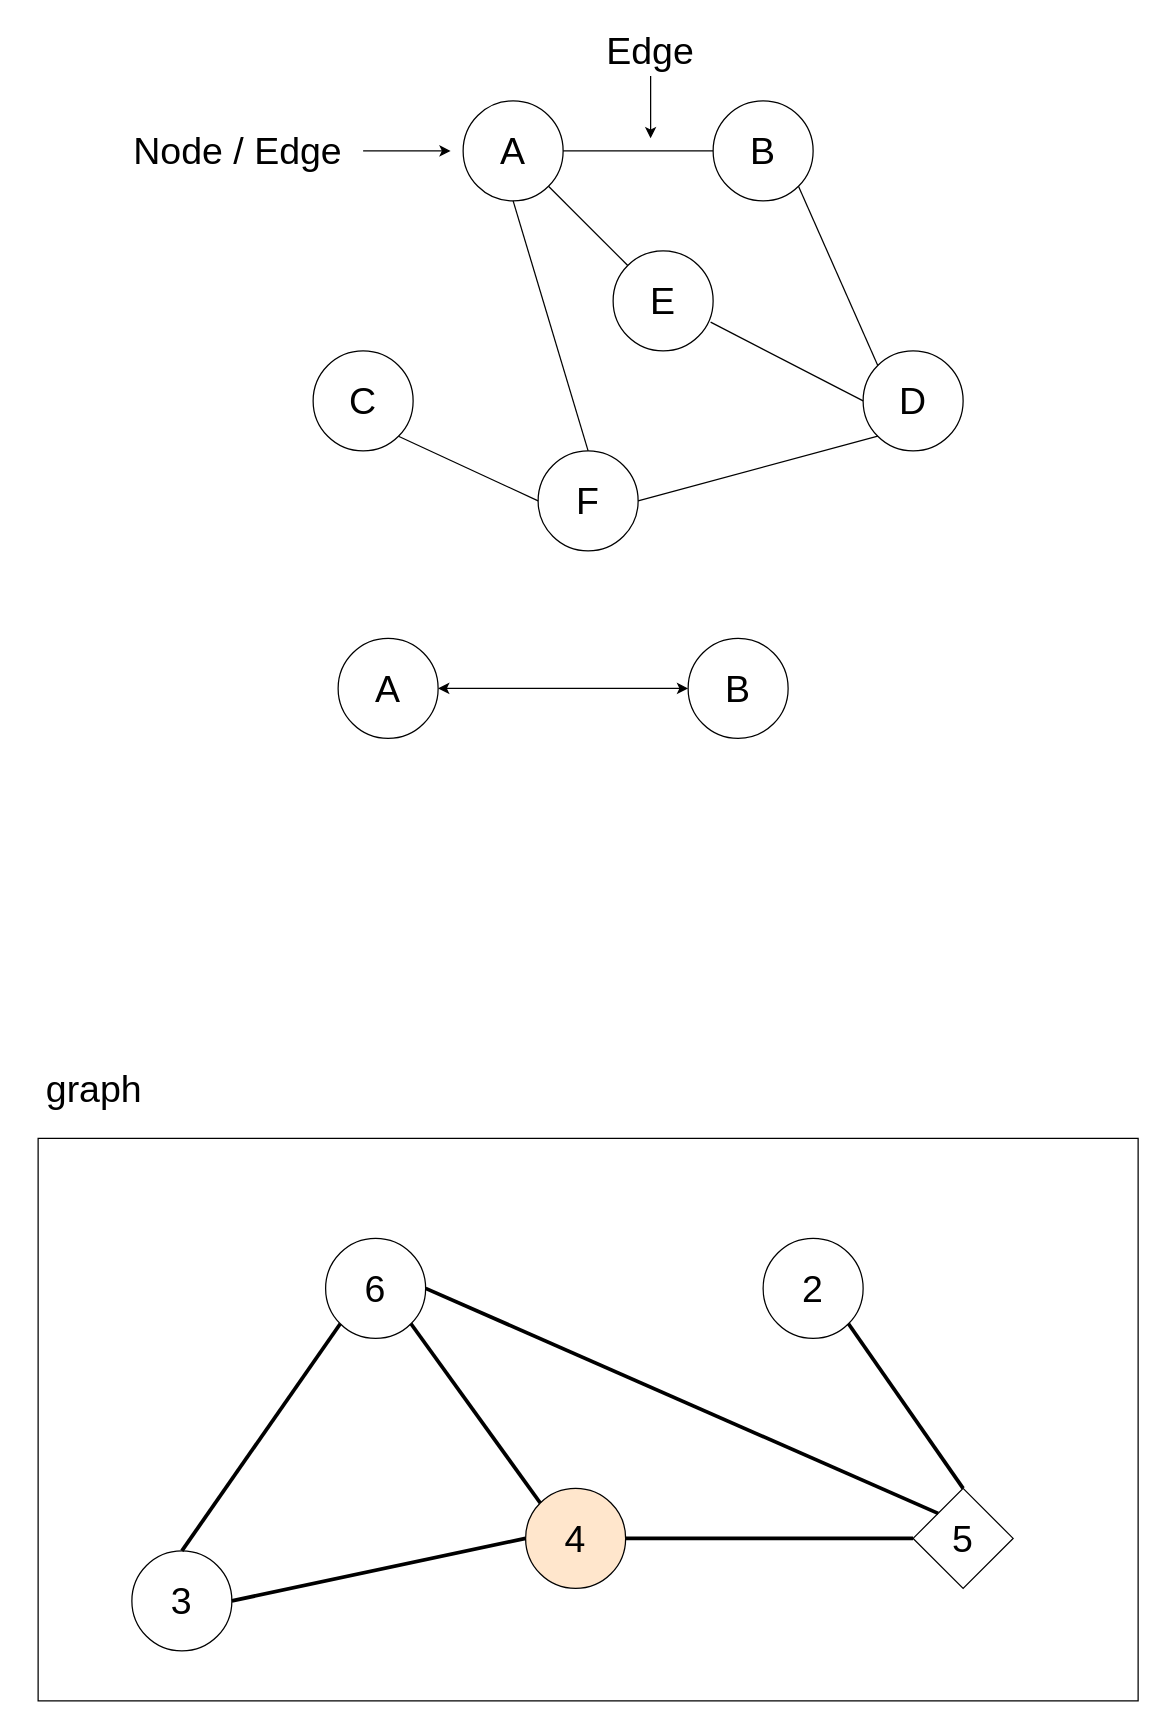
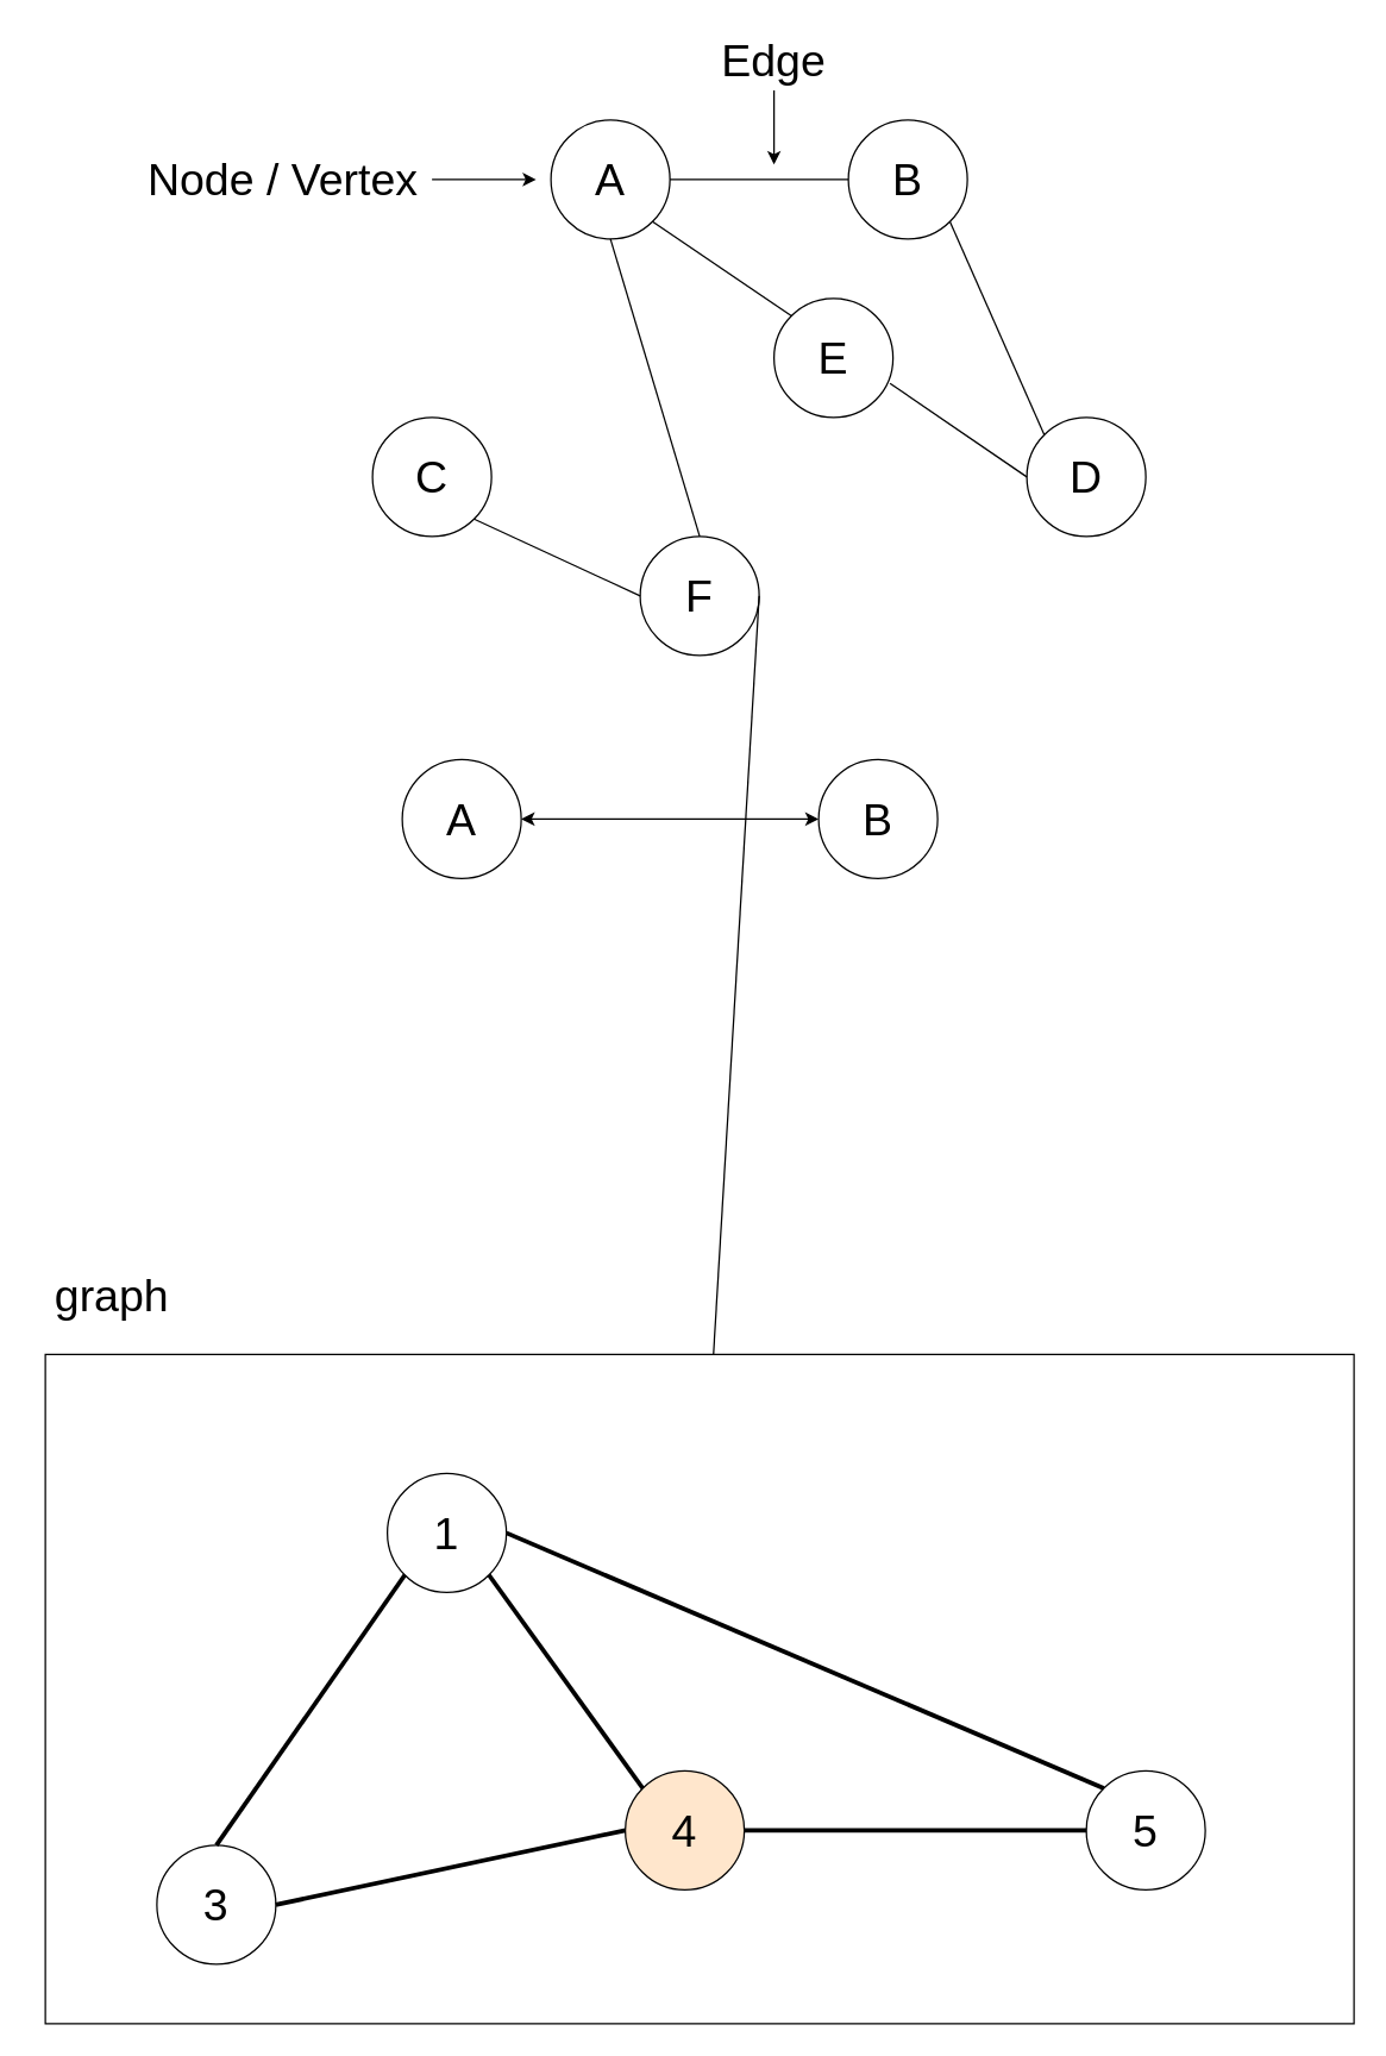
  <mxCell id="0" />
  <mxCell id="1" parent="0" />
  <mxCell id="2" value="&lt;font style=&quot;font-size: 30px&quot;&gt;A&lt;/font&gt;" style="ellipse;whiteSpace=wrap;html=1;aspect=fixed;" vertex="1" parent="1"><mxGeometry x="370" y="80" width="80" height="80" as="geometry" /></mxCell>
  <mxCell id="3" value="&lt;font style=&quot;font-size: 30px&quot;&gt;B&lt;/font&gt;" style="ellipse;whiteSpace=wrap;html=1;aspect=fixed;" vertex="1" parent="1"><mxGeometry x="570" y="80" width="80" height="80" as="geometry" /></mxCell>
- <mxCell id="4" value="&lt;font style=&quot;font-size: 30px&quot;&gt;E&lt;/font&gt;" style="ellipse;whiteSpace=wrap;html=1;aspect=fixed;" vertex="1" parent="1"><mxGeometry x="490" y="200" width="80" height="80" as="geometry" /></mxCell>
+ <mxCell id="4" value="&lt;font style=&quot;font-size: 30px&quot;&gt;E&lt;/font&gt;" style="ellipse;whiteSpace=wrap;html=1;aspect=fixed;" vertex="1" parent="1"><mxGeometry x="520" y="200" width="80" height="80" as="geometry" /></mxCell>
  <mxCell id="5" value="&lt;font style=&quot;font-size: 30px&quot;&gt;D&lt;/font&gt;" style="ellipse;whiteSpace=wrap;html=1;aspect=fixed;" vertex="1" parent="1"><mxGeometry x="690" y="280" width="80" height="80" as="geometry" /></mxCell>
  <mxCell id="6" value="&lt;font style=&quot;font-size: 30px&quot;&gt;C&lt;/font&gt;" style="ellipse;whiteSpace=wrap;html=1;aspect=fixed;" vertex="1" parent="1"><mxGeometry x="250" y="280" width="80" height="80" as="geometry" /></mxCell>
  <mxCell id="7" value="&lt;font style=&quot;font-size: 30px&quot;&gt;F&lt;/font&gt;" style="ellipse;whiteSpace=wrap;html=1;aspect=fixed;" vertex="1" parent="1"><mxGeometry x="430" y="360" width="80" height="80" as="geometry" /></mxCell>
  <mxCell id="8" style="edgeStyle=orthogonalEdgeStyle;rounded=0;orthogonalLoop=1;jettySize=auto;html=1;" edge="1" parent="1" source="9"><mxGeometry relative="1" as="geometry"><mxPoint x="360" y="120" as="targetPoint" /></mxGeometry></mxCell>
- <mxCell id="9" value="&lt;font style=&quot;font-size: 30px&quot;&gt;Node / Edge&lt;/font&gt;" style="text;html=1;strokeColor=none;fillColor=none;align=center;verticalAlign=middle;whiteSpace=wrap;rounded=0;" vertex="1" parent="1"><mxGeometry x="90" y="105" width="200" height="30" as="geometry" /></mxCell>
+ <mxCell id="9" value="&lt;font style=&quot;font-size: 30px&quot;&gt;Node / Vertex&lt;/font&gt;" style="text;html=1;strokeColor=none;fillColor=none;align=center;verticalAlign=middle;whiteSpace=wrap;rounded=0;" vertex="1" parent="1"><mxGeometry x="90" y="105" width="200" height="30" as="geometry" /></mxCell>
  <mxCell id="10" value="" style="endArrow=none;html=1;exitX=1;exitY=0.5;exitDx=0;exitDy=0;entryX=0;entryY=0.5;entryDx=0;entryDy=0;" edge="1" parent="1" source="2" target="3"><mxGeometry width="50" height="50" relative="1" as="geometry"><mxPoint x="480" y="130" as="sourcePoint" /><mxPoint x="530" y="80" as="targetPoint" /></mxGeometry></mxCell>
  <mxCell id="11" value="" style="endArrow=none;html=1;exitX=0.5;exitY=1;exitDx=0;exitDy=0;entryX=0.5;entryY=0;entryDx=0;entryDy=0;" edge="1" parent="1" source="2" target="7"><mxGeometry width="50" height="50" relative="1" as="geometry"><mxPoint x="410" y="190" as="sourcePoint" /><mxPoint x="530" y="190" as="targetPoint" /></mxGeometry></mxCell>
  <mxCell id="12" value="" style="endArrow=none;html=1;exitX=1;exitY=1;exitDx=0;exitDy=0;entryX=0;entryY=0.5;entryDx=0;entryDy=0;" edge="1" parent="1" source="6" target="7"><mxGeometry width="50" height="50" relative="1" as="geometry"><mxPoint x="420" y="170" as="sourcePoint" /><mxPoint x="480" y="370" as="targetPoint" /></mxGeometry></mxCell>
  <mxCell id="13" value="" style="endArrow=none;html=1;exitX=1;exitY=1;exitDx=0;exitDy=0;entryX=0;entryY=0;entryDx=0;entryDy=0;" edge="1" parent="1" source="2" target="4"><mxGeometry width="50" height="50" relative="1" as="geometry"><mxPoint x="480.004" y="160.004" as="sourcePoint" /><mxPoint x="591.72" y="211.72" as="targetPoint" /></mxGeometry></mxCell>
  <mxCell id="14" value="" style="endArrow=none;html=1;exitX=0.975;exitY=0.713;exitDx=0;exitDy=0;entryX=0;entryY=0.5;entryDx=0;entryDy=0;exitPerimeter=0;" edge="1" parent="1" source="4" target="5"><mxGeometry width="50" height="50" relative="1" as="geometry"><mxPoint x="590.004" y="208.284" as="sourcePoint" /><mxPoint x="653.436" y="271.716" as="targetPoint" /></mxGeometry></mxCell>
  <mxCell id="15" value="" style="endArrow=none;html=1;exitX=1;exitY=1;exitDx=0;exitDy=0;entryX=0;entryY=0;entryDx=0;entryDy=0;" edge="1" parent="1" source="3" target="5"><mxGeometry width="50" height="50" relative="1" as="geometry"><mxPoint x="700" y="120" as="sourcePoint" /><mxPoint x="820" y="200" as="targetPoint" /></mxGeometry></mxCell>
- <mxCell id="16" value="" style="endArrow=none;html=1;exitX=1;exitY=0.5;exitDx=0;exitDy=0;entryX=0;entryY=1;entryDx=0;entryDy=0;" edge="1" parent="1" source="7" target="5"><mxGeometry width="50" height="50" relative="1" as="geometry"><mxPoint x="568" y="400" as="sourcePoint" /><mxPoint x="690" y="462.96" as="targetPoint" /></mxGeometry></mxCell>
+ <mxCell id="16" value="" style="endArrow=none;html=1;exitX=1;exitY=0.5;exitDx=0;exitDy=0;" edge="1" parent="1" source="7" target="27"><mxGeometry width="50" height="50" relative="1" as="geometry"><mxPoint x="568" y="400" as="sourcePoint" /><mxPoint x="690" y="462.96" as="targetPoint" /></mxGeometry></mxCell>
  <mxCell id="17" style="edgeStyle=orthogonalEdgeStyle;rounded=0;orthogonalLoop=1;jettySize=auto;html=1;" edge="1" parent="1" source="18"><mxGeometry relative="1" as="geometry"><mxPoint x="520" y="110" as="targetPoint" /></mxGeometry></mxCell>
  <mxCell id="18" value="&lt;font style=&quot;font-size: 30px&quot;&gt;Edge&lt;/font&gt;" style="text;html=1;strokeColor=none;fillColor=none;align=center;verticalAlign=middle;whiteSpace=wrap;rounded=0;" vertex="1" parent="1"><mxGeometry x="465" y="20" width="110" height="40" as="geometry" /></mxCell>
  <mxCell id="19" value="&lt;font style=&quot;font-size: 30px&quot;&gt;A&lt;/font&gt;" style="ellipse;whiteSpace=wrap;html=1;aspect=fixed;" vertex="1" parent="1"><mxGeometry x="270" y="510" width="80" height="80" as="geometry" /></mxCell>
  <mxCell id="20" value="&lt;font style=&quot;font-size: 30px&quot;&gt;B&lt;/font&gt;" style="ellipse;whiteSpace=wrap;html=1;aspect=fixed;" vertex="1" parent="1"><mxGeometry x="550" y="510" width="80" height="80" as="geometry" /></mxCell>
  <mxCell id="21" value="" style="endArrow=classic;html=1;exitX=1;exitY=0.5;exitDx=0;exitDy=0;entryX=0;entryY=0.5;entryDx=0;entryDy=0;startArrow=classic;startFill=1;endFill=1;" edge="1" parent="1" source="19" target="20"><mxGeometry width="50" height="50" relative="1" as="geometry"><mxPoint x="380" y="560" as="sourcePoint" /><mxPoint x="430" y="510" as="targetPoint" /></mxGeometry></mxCell>
  <mxCell id="22" value="" style="rounded=0;whiteSpace=wrap;html=1;" vertex="1" parent="1"><mxGeometry x="30" y="910" width="880" height="450" as="geometry" /></mxCell>
  <mxCell id="23" value="&lt;font style=&quot;font-size: 30px&quot;&gt;graph&lt;/font&gt;" style="text;html=1;strokeColor=none;fillColor=none;align=center;verticalAlign=middle;whiteSpace=wrap;rounded=0;" vertex="1" parent="1"><mxGeometry x="20" y="850" width="110" height="40" as="geometry" /></mxCell>
- <mxCell id="24" value="&lt;font style=&quot;font-size: 30px&quot;&gt;6&lt;/font&gt;" style="ellipse;whiteSpace=wrap;html=1;aspect=fixed;" vertex="1" parent="1"><mxGeometry x="260" y="990" width="80" height="80" as="geometry" /></mxCell>
- <mxCell id="25" value="&lt;font style=&quot;font-size: 30px&quot;&gt;2&lt;/font&gt;" style="ellipse;whiteSpace=wrap;html=1;aspect=fixed;" vertex="1" parent="1"><mxGeometry x="610" y="990" width="80" height="80" as="geometry" /></mxCell>
+ <mxCell id="24" value="&lt;font style=&quot;font-size: 30px&quot;&gt;1&lt;/font&gt;" style="ellipse;whiteSpace=wrap;html=1;aspect=fixed;" vertex="1" parent="1"><mxGeometry x="260" y="990" width="80" height="80" as="geometry" /></mxCell>
  <mxCell id="26" value="&lt;font style=&quot;font-size: 30px&quot;&gt;3&lt;/font&gt;" style="ellipse;whiteSpace=wrap;html=1;aspect=fixed;" vertex="1" parent="1"><mxGeometry x="105" y="1240" width="80" height="80" as="geometry" /></mxCell>
  <mxCell id="27" value="&lt;font style=&quot;font-size: 30px&quot;&gt;4&lt;/font&gt;" style="ellipse;whiteSpace=wrap;html=1;aspect=fixed;fillColor=#ffe6cc;" vertex="1" parent="1"><mxGeometry x="420" y="1190" width="80" height="80" as="geometry" /></mxCell>
- <mxCell id="28" value="&lt;font style=&quot;font-size: 30px&quot;&gt;5&lt;/font&gt;" style="rhombus;whiteSpace=wrap;html=1;aspect=fixed;" vertex="1" parent="1"><mxGeometry x="730" y="1190" width="80" height="80" as="geometry" /></mxCell>
+ <mxCell id="28" value="&lt;font style=&quot;font-size: 30px&quot;&gt;5&lt;/font&gt;" style="ellipse;whiteSpace=wrap;html=1;aspect=fixed;" vertex="1" parent="1"><mxGeometry x="730" y="1190" width="80" height="80" as="geometry" /></mxCell>
  <mxCell id="29" value="" style="endArrow=none;html=1;strokeWidth=3;entryX=0;entryY=1;entryDx=0;entryDy=0;exitX=0.5;exitY=0;exitDx=0;exitDy=0;" edge="1" parent="1" source="26" target="24"><mxGeometry width="50" height="50" relative="1" as="geometry"><mxPoint x="490" y="1160" as="sourcePoint" /><mxPoint x="540" y="1110" as="targetPoint" /></mxGeometry></mxCell>
  <mxCell id="30" value="" style="endArrow=none;html=1;strokeWidth=3;entryX=1;entryY=1;entryDx=0;entryDy=0;exitX=0;exitY=0;exitDx=0;exitDy=0;" edge="1" parent="1" source="27" target="24"><mxGeometry width="50" height="50" relative="1" as="geometry"><mxPoint x="180" y="1185" as="sourcePoint" /><mxPoint x="281.716" y="1068.284" as="targetPoint" /></mxGeometry></mxCell>
  <mxCell id="31" value="" style="endArrow=none;html=1;strokeWidth=3;entryX=1;entryY=0.5;entryDx=0;entryDy=0;exitX=0;exitY=0;exitDx=0;exitDy=0;" edge="1" parent="1" source="28" target="24"><mxGeometry width="50" height="50" relative="1" as="geometry"><mxPoint x="593.436" y="1158.436" as="sourcePoint" /><mxPoint x="490.004" y="1030.004" as="targetPoint" /></mxGeometry></mxCell>
- <mxCell id="32" value="" style="endArrow=none;html=1;strokeWidth=3;entryX=1;entryY=1;entryDx=0;entryDy=0;exitX=0.5;exitY=0;exitDx=0;exitDy=0;" edge="1" parent="1" source="28" target="25"><mxGeometry width="50" height="50" relative="1" as="geometry"><mxPoint x="1061.716" y="1213.356" as="sourcePoint" /><mxPoint x="660" y="1056.64" as="targetPoint" /></mxGeometry></mxCell>
  <mxCell id="33" value="" style="endArrow=none;html=1;strokeWidth=3;entryX=1;entryY=0.5;entryDx=0;entryDy=0;exitX=0;exitY=0.5;exitDx=0;exitDy=0;" edge="1" parent="1" source="28" target="27"><mxGeometry width="50" height="50" relative="1" as="geometry"><mxPoint x="730" y="1316.72" as="sourcePoint" /><mxPoint x="598.284" y="1200.004" as="targetPoint" /></mxGeometry></mxCell>
  <mxCell id="34" value="" style="endArrow=none;html=1;strokeWidth=3;entryX=1;entryY=0.5;entryDx=0;entryDy=0;exitX=0;exitY=0.5;exitDx=0;exitDy=0;" edge="1" parent="1" source="27" target="26"><mxGeometry width="50" height="50" relative="1" as="geometry"><mxPoint x="740" y="1225" as="sourcePoint" /><mxPoint x="510" y="1225" as="targetPoint" /></mxGeometry></mxCell>
